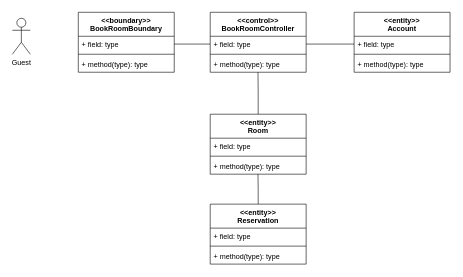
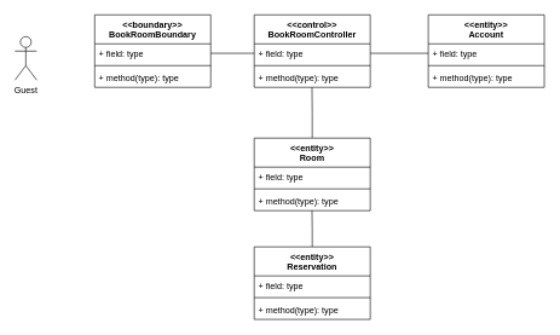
  <mxCell id="0" />
  <mxCell id="1" parent="0" />
  <mxCell id="2" style="edgeStyle=orthogonalEdgeStyle;rounded=0;orthogonalLoop=1;jettySize=auto;html=1;exitX=0.5;exitY=0;exitDx=0;exitDy=0;entryX=0.498;entryY=0.995;entryDx=0;entryDy=0;entryPerimeter=0;endArrow=none;endFill=0;" parent="1" source="3" target="20" edge="1"><mxGeometry relative="1" as="geometry" /></mxCell>
  <mxCell id="3" value="&lt;&lt;entity&gt;&gt;&#10;Reservation" style="swimlane;fontStyle=1;align=center;verticalAlign=top;childLayout=stackLayout;horizontal=1;startSize=40;horizontalStack=0;resizeParent=1;resizeParentMax=0;resizeLast=0;collapsible=1;marginBottom=0;" parent="1" vertex="1"><mxGeometry x="350" y="340" width="160" height="100" as="geometry" /></mxCell>
  <mxCell id="4" value="+ field: type" style="text;strokeColor=none;fillColor=none;align=left;verticalAlign=top;spacingLeft=4;spacingRight=4;overflow=hidden;rotatable=0;points=[[0,0.5],[1,0.5]];portConstraint=eastwest;" parent="3" vertex="1"><mxGeometry y="40" width="160" height="26" as="geometry" /></mxCell>
  <mxCell id="5" value="" style="line;strokeWidth=1;fillColor=none;align=left;verticalAlign=middle;spacingTop=-1;spacingLeft=3;spacingRight=3;rotatable=0;labelPosition=right;points=[];portConstraint=eastwest;" parent="3" vertex="1"><mxGeometry y="66" width="160" height="8" as="geometry" /></mxCell>
  <mxCell id="6" value="+ method(type): type" style="text;strokeColor=none;fillColor=none;align=left;verticalAlign=top;spacingLeft=4;spacingRight=4;overflow=hidden;rotatable=0;points=[[0,0.5],[1,0.5]];portConstraint=eastwest;" parent="3" vertex="1"><mxGeometry y="74" width="160" height="26" as="geometry" /></mxCell>
  <mxCell id="7" value="&lt;&lt;control&gt;&gt;&#10;BookRoomController" style="swimlane;fontStyle=1;align=center;verticalAlign=top;childLayout=stackLayout;horizontal=1;startSize=40;horizontalStack=0;resizeParent=1;resizeParentMax=0;resizeLast=0;collapsible=1;marginBottom=0;" parent="1" vertex="1"><mxGeometry x="350" y="20" width="160" height="100" as="geometry" /></mxCell>
  <mxCell id="8" value="+ field: type" style="text;strokeColor=none;fillColor=none;align=left;verticalAlign=top;spacingLeft=4;spacingRight=4;overflow=hidden;rotatable=0;points=[[0,0.5],[1,0.5]];portConstraint=eastwest;" parent="7" vertex="1"><mxGeometry y="40" width="160" height="26" as="geometry" /></mxCell>
  <mxCell id="9" value="" style="line;strokeWidth=1;fillColor=none;align=left;verticalAlign=middle;spacingTop=-1;spacingLeft=3;spacingRight=3;rotatable=0;labelPosition=right;points=[];portConstraint=eastwest;" parent="7" vertex="1"><mxGeometry y="66" width="160" height="8" as="geometry" /></mxCell>
  <mxCell id="10" value="+ method(type): type" style="text;strokeColor=none;fillColor=none;align=left;verticalAlign=top;spacingLeft=4;spacingRight=4;overflow=hidden;rotatable=0;points=[[0,0.5],[1,0.5]];portConstraint=eastwest;" parent="7" vertex="1"><mxGeometry y="74" width="160" height="26" as="geometry" /></mxCell>
  <mxCell id="11" value="&lt;&lt;boundary&gt;&gt;&#10;BookRoomBoundary" style="swimlane;fontStyle=1;align=center;verticalAlign=top;childLayout=stackLayout;horizontal=1;startSize=40;horizontalStack=0;resizeParent=1;resizeParentMax=0;resizeLast=0;collapsible=1;marginBottom=0;" parent="1" vertex="1"><mxGeometry x="130" y="20" width="160" height="100" as="geometry" /></mxCell>
  <mxCell id="12" value="+ field: type" style="text;strokeColor=none;fillColor=none;align=left;verticalAlign=top;spacingLeft=4;spacingRight=4;overflow=hidden;rotatable=0;points=[[0,0.5],[1,0.5]];portConstraint=eastwest;" parent="11" vertex="1"><mxGeometry y="40" width="160" height="26" as="geometry" /></mxCell>
  <mxCell id="13" value="" style="line;strokeWidth=1;fillColor=none;align=left;verticalAlign=middle;spacingTop=-1;spacingLeft=3;spacingRight=3;rotatable=0;labelPosition=right;points=[];portConstraint=eastwest;" parent="11" vertex="1"><mxGeometry y="66" width="160" height="8" as="geometry" /></mxCell>
  <mxCell id="14" value="+ method(type): type" style="text;strokeColor=none;fillColor=none;align=left;verticalAlign=top;spacingLeft=4;spacingRight=4;overflow=hidden;rotatable=0;points=[[0,0.5],[1,0.5]];portConstraint=eastwest;" parent="11" vertex="1"><mxGeometry y="74" width="160" height="26" as="geometry" /></mxCell>
- <mxCell id="15" value="Guest" style="shape=umlActor;verticalLabelPosition=bottom;verticalAlign=top;html=1;outlineConnect=0;" parent="1" vertex="1"><mxGeometry x="20" y="30" width="30" height="60" as="geometry" /></mxCell>
+ <mxCell id="15" value="Guest" style="shape=umlActor;verticalLabelPosition=bottom;verticalAlign=top;html=1;outlineConnect=0;" parent="1" vertex="1"><mxGeometry x="20" y="50" width="30" height="60" as="geometry" /></mxCell>
  <mxCell id="16" style="edgeStyle=orthogonalEdgeStyle;rounded=0;orthogonalLoop=1;jettySize=auto;html=1;exitX=0.5;exitY=0;exitDx=0;exitDy=0;entryX=0.498;entryY=1;entryDx=0;entryDy=0;entryPerimeter=0;endArrow=none;endFill=0;" parent="1" source="17" target="10" edge="1"><mxGeometry relative="1" as="geometry" /></mxCell>
  <mxCell id="17" value="&lt;&lt;entity&gt;&gt;&#10;Room" style="swimlane;fontStyle=1;align=center;verticalAlign=top;childLayout=stackLayout;horizontal=1;startSize=40;horizontalStack=0;resizeParent=1;resizeParentMax=0;resizeLast=0;collapsible=1;marginBottom=0;" parent="1" vertex="1"><mxGeometry x="350" y="190" width="160" height="100" as="geometry" /></mxCell>
  <mxCell id="18" value="+ field: type" style="text;strokeColor=none;fillColor=none;align=left;verticalAlign=top;spacingLeft=4;spacingRight=4;overflow=hidden;rotatable=0;points=[[0,0.5],[1,0.5]];portConstraint=eastwest;" parent="17" vertex="1"><mxGeometry y="40" width="160" height="26" as="geometry" /></mxCell>
  <mxCell id="19" value="" style="line;strokeWidth=1;fillColor=none;align=left;verticalAlign=middle;spacingTop=-1;spacingLeft=3;spacingRight=3;rotatable=0;labelPosition=right;points=[];portConstraint=eastwest;" parent="17" vertex="1"><mxGeometry y="66" width="160" height="8" as="geometry" /></mxCell>
  <mxCell id="20" value="+ method(type): type" style="text;strokeColor=none;fillColor=none;align=left;verticalAlign=top;spacingLeft=4;spacingRight=4;overflow=hidden;rotatable=0;points=[[0,0.5],[1,0.5]];portConstraint=eastwest;" parent="17" vertex="1"><mxGeometry y="74" width="160" height="26" as="geometry" /></mxCell>
  <mxCell id="21" style="edgeStyle=orthogonalEdgeStyle;rounded=0;orthogonalLoop=1;jettySize=auto;html=1;exitX=1;exitY=0.5;exitDx=0;exitDy=0;entryX=0;entryY=0.5;entryDx=0;entryDy=0;endArrow=none;endFill=0;" parent="1" source="12" target="8" edge="1"><mxGeometry relative="1" as="geometry" /></mxCell>
  <mxCell id="22" value="&lt;&lt;entity&gt;&gt;&#10;Account" style="swimlane;fontStyle=1;align=center;verticalAlign=top;childLayout=stackLayout;horizontal=1;startSize=40;horizontalStack=0;resizeParent=1;resizeParentMax=0;resizeLast=0;collapsible=1;marginBottom=0;" parent="1" vertex="1"><mxGeometry x="590" y="20" width="160" height="100" as="geometry" /></mxCell>
  <mxCell id="23" value="+ field: type" style="text;strokeColor=none;fillColor=none;align=left;verticalAlign=top;spacingLeft=4;spacingRight=4;overflow=hidden;rotatable=0;points=[[0,0.5],[1,0.5]];portConstraint=eastwest;" parent="22" vertex="1"><mxGeometry y="40" width="160" height="26" as="geometry" /></mxCell>
  <mxCell id="24" value="" style="line;strokeWidth=1;fillColor=none;align=left;verticalAlign=middle;spacingTop=-1;spacingLeft=3;spacingRight=3;rotatable=0;labelPosition=right;points=[];portConstraint=eastwest;" parent="22" vertex="1"><mxGeometry y="66" width="160" height="8" as="geometry" /></mxCell>
  <mxCell id="25" value="+ method(type): type" style="text;strokeColor=none;fillColor=none;align=left;verticalAlign=top;spacingLeft=4;spacingRight=4;overflow=hidden;rotatable=0;points=[[0,0.5],[1,0.5]];portConstraint=eastwest;" parent="22" vertex="1"><mxGeometry y="74" width="160" height="26" as="geometry" /></mxCell>
  <mxCell id="26" style="edgeStyle=orthogonalEdgeStyle;rounded=0;orthogonalLoop=1;jettySize=auto;html=1;entryX=0;entryY=0.5;entryDx=0;entryDy=0;endArrow=none;endFill=0;" parent="1" source="8" target="23" edge="1"><mxGeometry relative="1" as="geometry" /></mxCell>
